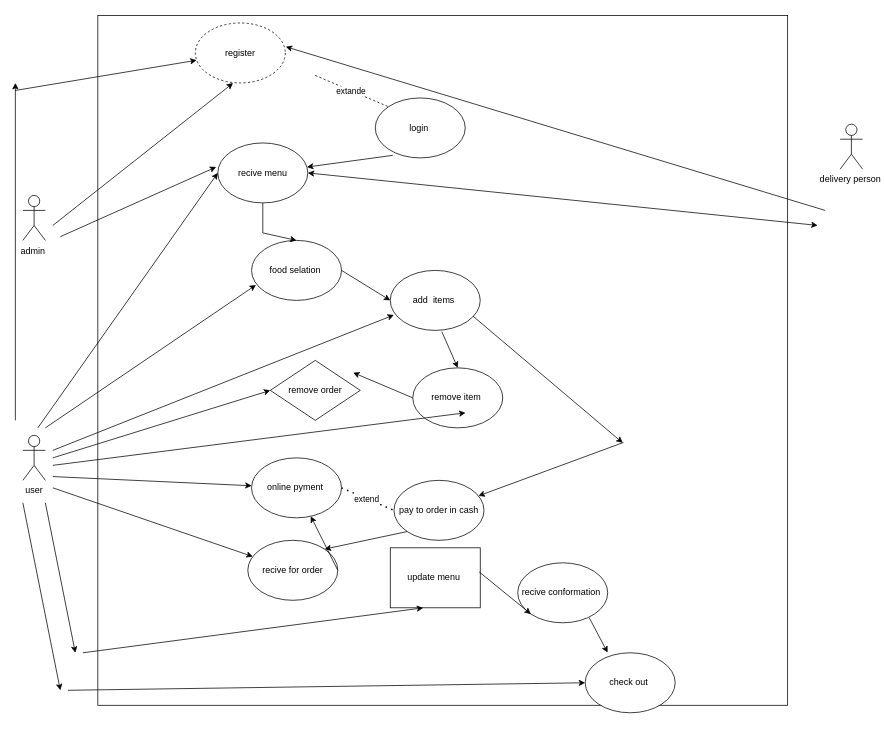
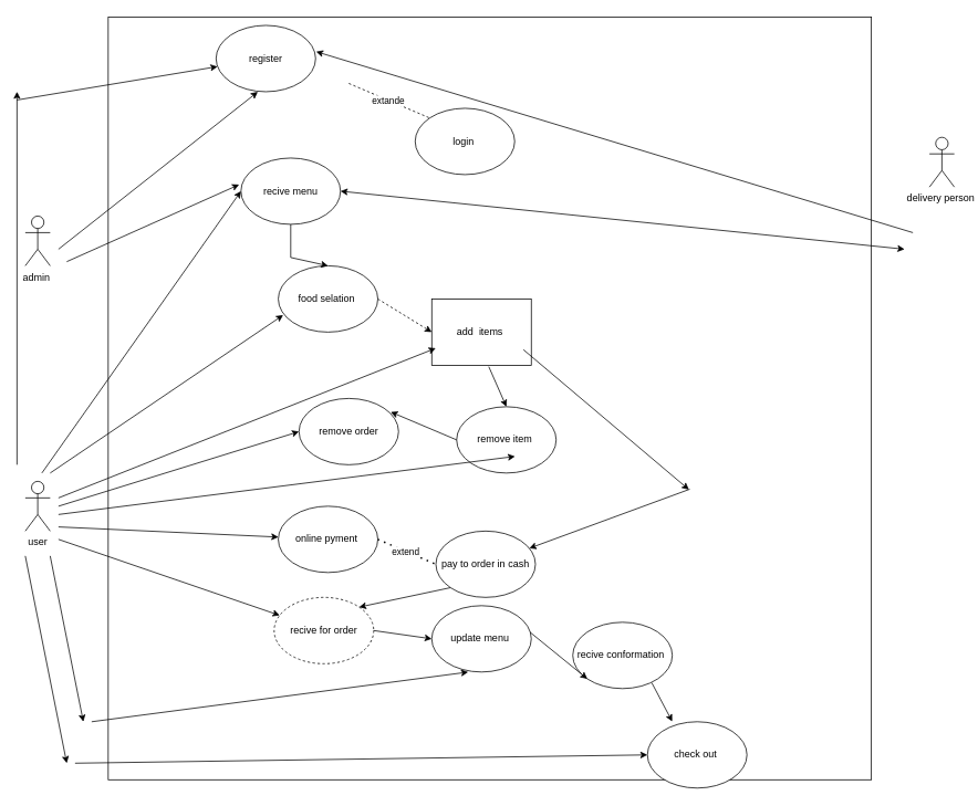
  <mxCell id="0" />
  <mxCell id="1" parent="0" />
  <mxCell id="2" value="" style="whiteSpace=wrap;html=1;aspect=fixed;" vertex="1" parent="1"><mxGeometry x="130" y="20" width="920" height="920" as="geometry" /></mxCell>
- <mxCell id="3" value="register" style="ellipse;whiteSpace=wrap;html=1;dashed=1;" vertex="1" parent="1"><mxGeometry x="260" y="30" width="120" height="80" as="geometry" /></mxCell>
+ <mxCell id="3" value="register" style="ellipse;whiteSpace=wrap;html=1;" vertex="1" parent="1"><mxGeometry x="260" y="30" width="120" height="80" as="geometry" /></mxCell>
  <mxCell id="4" value="login&amp;nbsp;" style="ellipse;whiteSpace=wrap;html=1;" vertex="1" parent="1"><mxGeometry x="500" y="130" width="120" height="80" as="geometry" /></mxCell>
  <mxCell id="5" value="extande&amp;nbsp;" style="endArrow=none;dashed=1;html=1;rounded=0;entryX=0;entryY=0;entryDx=0;entryDy=0;" edge="1" parent="1" target="4"><mxGeometry width="50" height="50" relative="1" as="geometry"><mxPoint x="420" y="100" as="sourcePoint" /><mxPoint x="410" y="190" as="targetPoint" /><Array as="points"><mxPoint x="420" y="100" /></Array></mxGeometry></mxCell>
  <mxCell id="6" value="admin&amp;nbsp;" style="shape=umlActor;verticalLabelPosition=bottom;verticalAlign=top;html=1;outlineConnect=0;" vertex="1" parent="1"><mxGeometry x="30" y="260" width="30" height="60" as="geometry" /></mxCell>
  <mxCell id="7" value="user" style="shape=umlActor;verticalLabelPosition=bottom;verticalAlign=top;html=1;outlineConnect=0;" vertex="1" parent="1"><mxGeometry x="30" y="580" width="30" height="60" as="geometry" /></mxCell>
  <mxCell id="8" value="delivery person&amp;nbsp;" style="shape=umlActor;verticalLabelPosition=bottom;verticalAlign=top;html=1;outlineConnect=0;" vertex="1" parent="1"><mxGeometry x="1120" y="165" width="30" height="60" as="geometry" /></mxCell>
  <mxCell id="9" value="recive menu" style="ellipse;whiteSpace=wrap;html=1;" vertex="1" parent="1"><mxGeometry x="290" y="190" width="120" height="80" as="geometry" /></mxCell>
- <mxCell id="10" value="" style="endArrow=classic;html=1;rounded=0;exitX=0.194;exitY=0.957;exitDx=0;exitDy=0;exitPerimeter=0;" edge="1" parent="1" source="4" target="9"><mxGeometry width="50" height="50" relative="1" as="geometry"><mxPoint x="540" y="240" as="sourcePoint" /><mxPoint x="590" y="190" as="targetPoint" /></mxGeometry></mxCell>
  <mxCell id="11" value="food selation&amp;nbsp;" style="ellipse;whiteSpace=wrap;html=1;" vertex="1" parent="1"><mxGeometry x="335" y="320" width="120" height="80" as="geometry" /></mxCell>
  <mxCell id="12" value="" style="endArrow=classic;html=1;rounded=0;entryX=0.5;entryY=0;entryDx=0;entryDy=0;" edge="1" parent="1" source="9" target="11"><mxGeometry width="50" height="50" relative="1" as="geometry"><mxPoint x="540" y="410" as="sourcePoint" /><mxPoint x="590" y="360" as="targetPoint" /><Array as="points"><mxPoint x="350" y="310" /></Array></mxGeometry></mxCell>
- <mxCell id="13" value="add&amp;nbsp; items&amp;nbsp;" style="ellipse;whiteSpace=wrap;html=1;" vertex="1" parent="1"><mxGeometry x="520" y="360" width="120" height="80" as="geometry" /></mxCell>
- <mxCell id="14" value="" style="endArrow=classic;html=1;rounded=0;exitX=1;exitY=0.5;exitDx=0;exitDy=0;entryX=0;entryY=0.5;entryDx=0;entryDy=0;" edge="1" parent="1" source="11" target="13"><mxGeometry width="50" height="50" relative="1" as="geometry"><mxPoint x="540" y="410" as="sourcePoint" /><mxPoint x="590" y="360" as="targetPoint" /></mxGeometry></mxCell>
- <mxCell id="15" value="remove order" style="rhombus;whiteSpace=wrap;html=1;" vertex="1" parent="1"><mxGeometry x="360" y="480" width="120" height="80" as="geometry" /></mxCell>
+ <mxCell id="13" value="add&amp;nbsp; items&amp;nbsp;" style="whiteSpace=wrap;html=1;rounded=0;" vertex="1" parent="1"><mxGeometry x="520" y="360" width="120" height="80" as="geometry" /></mxCell>
+ <mxCell id="14" value="" style="endArrow=classic;html=1;rounded=0;exitX=1;exitY=0.5;exitDx=0;exitDy=0;entryX=0;entryY=0.5;entryDx=0;entryDy=0;dashed=1;" edge="1" parent="1" source="11" target="13"><mxGeometry width="50" height="50" relative="1" as="geometry"><mxPoint x="540" y="410" as="sourcePoint" /><mxPoint x="590" y="360" as="targetPoint" /></mxGeometry></mxCell>
+ <mxCell id="15" value="remove order" style="ellipse;whiteSpace=wrap;html=1;" vertex="1" parent="1"><mxGeometry x="360" y="480" width="120" height="80" as="geometry" /></mxCell>
  <mxCell id="16" value="remove item&amp;nbsp;" style="ellipse;whiteSpace=wrap;html=1;" vertex="1" parent="1"><mxGeometry x="550" y="490" width="120" height="80" as="geometry" /></mxCell>
  <mxCell id="17" value="" style="endArrow=classic;html=1;rounded=0;entryX=0.5;entryY=0;entryDx=0;entryDy=0;exitX=0.573;exitY=1.021;exitDx=0;exitDy=0;exitPerimeter=0;" edge="1" parent="1" source="13" target="16"><mxGeometry width="50" height="50" relative="1" as="geometry"><mxPoint x="540" y="410" as="sourcePoint" /><mxPoint x="590" y="360" as="targetPoint" /></mxGeometry></mxCell>
  <mxCell id="18" value="" style="endArrow=classic;html=1;rounded=0;exitX=0;exitY=0.5;exitDx=0;exitDy=0;entryX=0.921;entryY=0.204;entryDx=0;entryDy=0;entryPerimeter=0;" edge="1" parent="1" source="16" target="15"><mxGeometry width="50" height="50" relative="1" as="geometry"><mxPoint x="540" y="410" as="sourcePoint" /><mxPoint x="590" y="360" as="targetPoint" /></mxGeometry></mxCell>
  <mxCell id="19" value="online pyment&amp;nbsp;" style="ellipse;whiteSpace=wrap;html=1;" vertex="1" parent="1"><mxGeometry x="335" y="610" width="120" height="80" as="geometry" /></mxCell>
  <mxCell id="20" value="pay to order in cash" style="ellipse;whiteSpace=wrap;html=1;" vertex="1" parent="1"><mxGeometry x="525" y="640" width="120" height="80" as="geometry" /></mxCell>
  <mxCell id="21" value="extend&amp;nbsp;" style="endArrow=none;dashed=1;html=1;dashPattern=1 3;strokeWidth=2;rounded=0;exitX=1;exitY=0.5;exitDx=0;exitDy=0;entryX=0;entryY=0.5;entryDx=0;entryDy=0;" edge="1" parent="1" source="19" target="20"><mxGeometry width="50" height="50" relative="1" as="geometry"><mxPoint x="540" y="410" as="sourcePoint" /><mxPoint x="590" y="360" as="targetPoint" /></mxGeometry></mxCell>
  <mxCell id="22" value="" style="endArrow=classic;html=1;rounded=0;exitX=0.762;exitY=0.619;exitDx=0;exitDy=0;exitPerimeter=0;" edge="1" parent="1" source="2" target="20"><mxGeometry width="50" height="50" relative="1" as="geometry"><mxPoint x="710" y="580" as="sourcePoint" /><mxPoint x="590" y="360" as="targetPoint" /></mxGeometry></mxCell>
  <mxCell id="23" value="" style="endArrow=classic;html=1;rounded=0;exitX=0.921;exitY=0.765;exitDx=0;exitDy=0;exitPerimeter=0;" edge="1" parent="1" source="13"><mxGeometry width="50" height="50" relative="1" as="geometry"><mxPoint x="570" y="560" as="sourcePoint" /><mxPoint x="830" y="590" as="targetPoint" /></mxGeometry></mxCell>
- <mxCell id="24" value="recive for order" style="ellipse;whiteSpace=wrap;html=1;" vertex="1" parent="1"><mxGeometry x="330" y="720" width="120" height="80" as="geometry" /></mxCell>
+ <mxCell id="24" value="recive for order" style="ellipse;whiteSpace=wrap;html=1;dashed=1;" vertex="1" parent="1"><mxGeometry x="330" y="720" width="120" height="80" as="geometry" /></mxCell>
  <mxCell id="25" value="" style="endArrow=classic;html=1;rounded=0;exitX=0;exitY=1;exitDx=0;exitDy=0;entryX=1;entryY=0;entryDx=0;entryDy=0;" edge="1" parent="1" source="20" target="24"><mxGeometry width="50" height="50" relative="1" as="geometry"><mxPoint x="570" y="730" as="sourcePoint" /><mxPoint x="620" y="680" as="targetPoint" /></mxGeometry></mxCell>
- <mxCell id="26" value="update menu&amp;nbsp;" style="whiteSpace=wrap;html=1;rounded=0;" vertex="1" parent="1"><mxGeometry x="520" y="730" width="120" height="80" as="geometry" /></mxCell>
+ <mxCell id="26" value="update menu&amp;nbsp;" style="ellipse;whiteSpace=wrap;html=1;" vertex="1" parent="1"><mxGeometry x="520" y="730" width="120" height="80" as="geometry" /></mxCell>
  <mxCell id="27" value="recive conformation&amp;nbsp;" style="ellipse;whiteSpace=wrap;html=1;" vertex="1" parent="1"><mxGeometry x="690" y="750" width="120" height="80" as="geometry" /></mxCell>
  <mxCell id="28" value="check out&amp;nbsp;" style="ellipse;whiteSpace=wrap;html=1;" vertex="1" parent="1"><mxGeometry x="780" y="870" width="120" height="80" as="geometry" /></mxCell>
- <mxCell id="29" value="" style="endArrow=classic;html=1;rounded=0;exitX=1;exitY=0.5;exitDx=0;exitDy=0;" edge="1" parent="1" source="24" target="19"><mxGeometry width="50" height="50" relative="1" as="geometry"><mxPoint x="570" y="730" as="sourcePoint" /><mxPoint x="620" y="680" as="targetPoint" /></mxGeometry></mxCell>
+ <mxCell id="29" value="" style="endArrow=classic;html=1;rounded=0;exitX=1;exitY=0.5;exitDx=0;exitDy=0;entryX=0;entryY=0.5;entryDx=0;entryDy=0;" edge="1" parent="1" source="24" target="26"><mxGeometry width="50" height="50" relative="1" as="geometry"><mxPoint x="570" y="730" as="sourcePoint" /><mxPoint x="620" y="680" as="targetPoint" /></mxGeometry></mxCell>
  <mxCell id="30" value="" style="endArrow=classic;html=1;rounded=0;exitX=0.988;exitY=0.401;exitDx=0;exitDy=0;exitPerimeter=0;entryX=0;entryY=1;entryDx=0;entryDy=0;" edge="1" parent="1" source="26" target="27"><mxGeometry width="50" height="50" relative="1" as="geometry"><mxPoint x="570" y="730" as="sourcePoint" /><mxPoint x="620" y="680" as="targetPoint" /></mxGeometry></mxCell>
  <mxCell id="31" value="" style="endArrow=classic;html=1;rounded=0;exitX=0.794;exitY=0.913;exitDx=0;exitDy=0;exitPerimeter=0;entryX=0.249;entryY=-0.004;entryDx=0;entryDy=0;entryPerimeter=0;" edge="1" parent="1" source="27" target="28"><mxGeometry width="50" height="50" relative="1" as="geometry"><mxPoint x="570" y="730" as="sourcePoint" /><mxPoint x="620" y="680" as="targetPoint" /></mxGeometry></mxCell>
  <mxCell id="32" value="" style="endArrow=classic;html=1;rounded=0;entryX=0.196;entryY=0.098;entryDx=0;entryDy=0;entryPerimeter=0;" edge="1" parent="1" target="2"><mxGeometry width="50" height="50" relative="1" as="geometry"><mxPoint x="70" y="300" as="sourcePoint" /><mxPoint x="120" y="250" as="targetPoint" /></mxGeometry></mxCell>
  <mxCell id="33" value="" style="endArrow=classic;html=1;rounded=0;entryX=0.04;entryY=0.743;entryDx=0;entryDy=0;entryPerimeter=0;" edge="1" parent="1" target="13"><mxGeometry width="50" height="50" relative="1" as="geometry"><mxPoint x="70" y="600" as="sourcePoint" /><mxPoint x="120" y="550" as="targetPoint" /></mxGeometry></mxCell>
  <mxCell id="34" value="" style="endArrow=classic;html=1;rounded=0;" edge="1" parent="1"><mxGeometry width="50" height="50" relative="1" as="geometry"><mxPoint x="20" y="560" as="sourcePoint" /><mxPoint x="20" y="110" as="targetPoint" /></mxGeometry></mxCell>
  <mxCell id="35" value="" style="endArrow=classic;html=1;rounded=0;" edge="1" parent="1" target="3"><mxGeometry width="50" height="50" relative="1" as="geometry"><mxPoint x="20" y="120" as="sourcePoint" /><mxPoint x="70" y="70" as="targetPoint" /></mxGeometry></mxCell>
  <mxCell id="36" value="" style="endArrow=classic;html=1;rounded=0;entryX=1.005;entryY=0.396;entryDx=0;entryDy=0;entryPerimeter=0;" edge="1" parent="1" target="3"><mxGeometry width="50" height="50" relative="1" as="geometry"><mxPoint x="1100" y="280" as="sourcePoint" /><mxPoint x="1150" y="230" as="targetPoint" /></mxGeometry></mxCell>
  <mxCell id="37" value="" style="endArrow=classic;html=1;rounded=0;entryX=0;entryY=0.5;entryDx=0;entryDy=0;" edge="1" parent="1" target="9"><mxGeometry width="50" height="50" relative="1" as="geometry"><mxPoint x="50" y="570" as="sourcePoint" /><mxPoint x="100" y="520" as="targetPoint" /></mxGeometry></mxCell>
  <mxCell id="38" value="" style="endArrow=classic;html=1;rounded=0;entryX=0.049;entryY=0.743;entryDx=0;entryDy=0;entryPerimeter=0;" edge="1" parent="1" target="11"><mxGeometry width="50" height="50" relative="1" as="geometry"><mxPoint x="60" y="570" as="sourcePoint" /><mxPoint x="110" y="520" as="targetPoint" /></mxGeometry></mxCell>
  <mxCell id="39" value="" style="endArrow=classic;html=1;rounded=0;entryX=0;entryY=0.5;entryDx=0;entryDy=0;" edge="1" parent="1" target="15"><mxGeometry width="50" height="50" relative="1" as="geometry"><mxPoint x="70" y="610" as="sourcePoint" /><mxPoint x="120" y="560" as="targetPoint" /></mxGeometry></mxCell>
  <mxCell id="40" value="" style="endArrow=classic;html=1;rounded=0;entryX=0.533;entryY=0.576;entryDx=0;entryDy=0;entryPerimeter=0;" edge="1" parent="1" target="2"><mxGeometry width="50" height="50" relative="1" as="geometry"><mxPoint x="70" y="620" as="sourcePoint" /><mxPoint x="120" y="570" as="targetPoint" /></mxGeometry></mxCell>
  <mxCell id="41" value="" style="endArrow=classic;html=1;rounded=0;" edge="1" parent="1" target="19"><mxGeometry width="50" height="50" relative="1" as="geometry"><mxPoint x="70" y="635" as="sourcePoint" /><mxPoint x="120" y="585" as="targetPoint" /></mxGeometry></mxCell>
  <mxCell id="42" value="" style="endArrow=classic;html=1;rounded=0;" edge="1" parent="1" target="24"><mxGeometry width="50" height="50" relative="1" as="geometry"><mxPoint x="70" y="650" as="sourcePoint" /><mxPoint x="120" y="600" as="targetPoint" /></mxGeometry></mxCell>
  <mxCell id="43" value="" style="endArrow=classic;html=1;rounded=0;" edge="1" parent="1"><mxGeometry width="50" height="50" relative="1" as="geometry"><mxPoint x="60" y="670" as="sourcePoint" /><mxPoint x="100" y="870" as="targetPoint" /></mxGeometry></mxCell>
  <mxCell id="44" value="" style="endArrow=classic;html=1;rounded=0;entryX=0.366;entryY=1.001;entryDx=0;entryDy=0;entryPerimeter=0;" edge="1" parent="1" target="26"><mxGeometry width="50" height="50" relative="1" as="geometry"><mxPoint x="110" y="870" as="sourcePoint" /><mxPoint x="160" y="820" as="targetPoint" /></mxGeometry></mxCell>
  <mxCell id="45" value="" style="endArrow=classic;html=1;rounded=0;" edge="1" parent="1"><mxGeometry width="50" height="50" relative="1" as="geometry"><mxPoint x="30" y="670" as="sourcePoint" /><mxPoint x="80" y="920" as="targetPoint" /></mxGeometry></mxCell>
  <mxCell id="46" value="" style="endArrow=classic;html=1;rounded=0;entryX=0;entryY=0.5;entryDx=0;entryDy=0;" edge="1" parent="1" target="28"><mxGeometry width="50" height="50" relative="1" as="geometry"><mxPoint x="90" y="920" as="sourcePoint" /><mxPoint x="140" y="870" as="targetPoint" /></mxGeometry></mxCell>
  <mxCell id="47" value="" style="endArrow=classic;html=1;rounded=0;entryX=-0.018;entryY=0.401;entryDx=0;entryDy=0;entryPerimeter=0;" edge="1" parent="1" target="9"><mxGeometry width="50" height="50" relative="1" as="geometry"><mxPoint x="80" y="315" as="sourcePoint" /><mxPoint x="130" y="265" as="targetPoint" /></mxGeometry></mxCell>
  <mxCell id="48" value="" style="endArrow=classic;startArrow=classic;html=1;rounded=0;entryX=1;entryY=0.5;entryDx=0;entryDy=0;" edge="1" parent="1" target="9"><mxGeometry width="50" height="50" relative="1" as="geometry"><mxPoint x="1090" y="300" as="sourcePoint" /><mxPoint x="1140" y="250" as="targetPoint" /></mxGeometry></mxCell>
